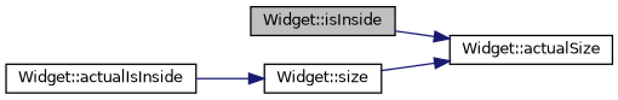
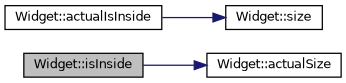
  digraph {
    fontname="DejaVu Sans"
    rankdir=LR
    node [color=black fillcolor=white fontname="DejaVu Sans" fontsize=10 shape=record style=filled]
    edge [color=midnightblue fontname="DejaVu Sans" fontsize=10 labelfontname=Helvetica labelfontsize=10 style=solid]
    n1 [fillcolor=grey75 fontcolor=black height=0.2 label="Widget::isInside" width=0.4]
    n2 [height=0.2 label="Widget::actualSize" width=0.4]
    n3 [height=0.2 label="Widget::actualIsInside" width=0.4]
    n4 [height=0.2 label="Widget::size" width=0.4]
    n1 -> n2
    n3 -> n4
-   n4 -> n2
  }
